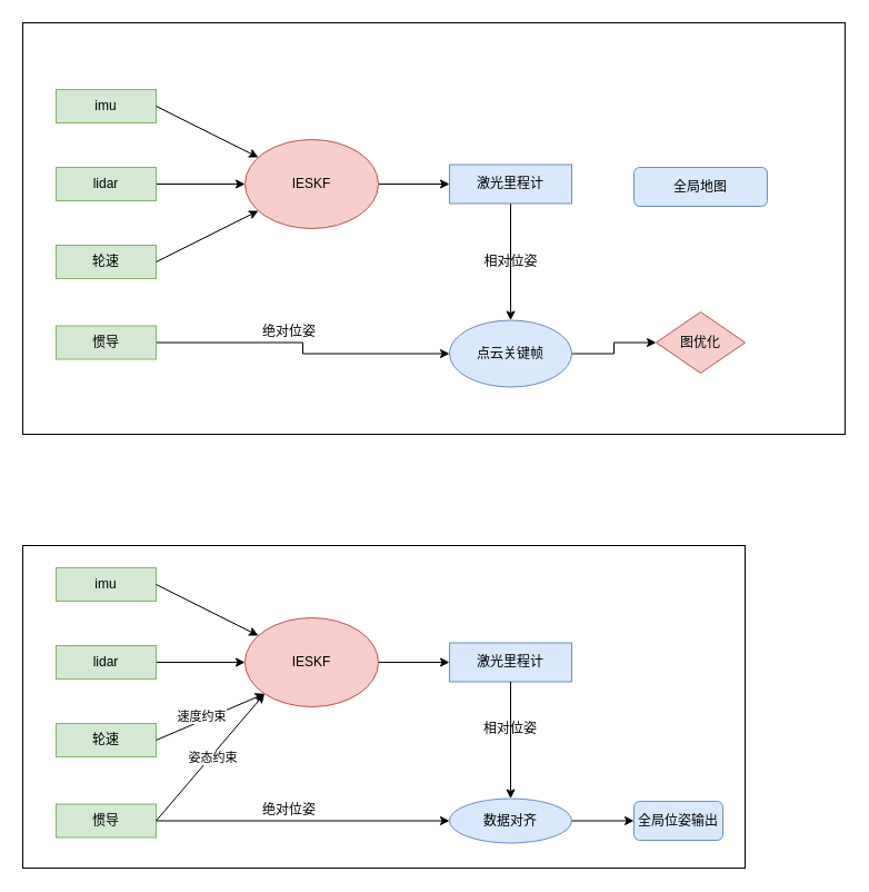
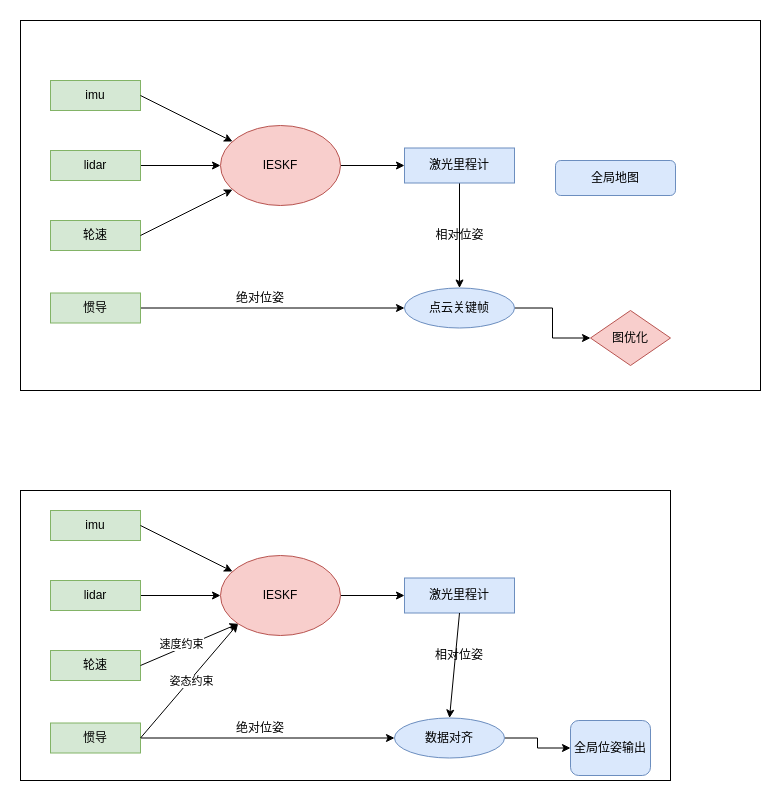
  <mxCell id="0" />
  <mxCell id="1" parent="0" />
  <mxCell id="2" value="" style="rounded=0;whiteSpace=wrap;html=1;" parent="1" vertex="1"><mxGeometry x="20" y="20" width="740" height="370" as="geometry" /></mxCell>
  <mxCell id="3" value="imu" style="rounded=0;whiteSpace=wrap;html=1;fillColor=#d5e8d4;strokeColor=#82b366;" parent="1" vertex="1"><mxGeometry x="50" y="80" width="90" height="30" as="geometry" /></mxCell>
  <mxCell id="4" style="edgeStyle=orthogonalEdgeStyle;rounded=0;orthogonalLoop=1;jettySize=auto;html=1;entryX=0;entryY=0.5;entryDx=0;entryDy=0;" parent="1" source="5" target="10" edge="1"><mxGeometry relative="1" as="geometry" /></mxCell>
  <mxCell id="5" value="lidar" style="rounded=0;whiteSpace=wrap;html=1;fillColor=#d5e8d4;strokeColor=#82b366;" parent="1" vertex="1"><mxGeometry x="50" y="150" width="90" height="30" as="geometry" /></mxCell>
  <mxCell id="6" value="轮速" style="rounded=0;whiteSpace=wrap;html=1;fillColor=#d5e8d4;strokeColor=#82b366;" parent="1" vertex="1"><mxGeometry x="50" y="220" width="90" height="30" as="geometry" /></mxCell>
  <mxCell id="7" style="edgeStyle=orthogonalEdgeStyle;rounded=0;orthogonalLoop=1;jettySize=auto;html=1;entryX=0;entryY=0.5;entryDx=0;entryDy=0;" parent="1" source="8" target="16" edge="1"><mxGeometry relative="1" as="geometry" /></mxCell>
  <mxCell id="8" value="惯导" style="rounded=0;whiteSpace=wrap;html=1;fillColor=#d5e8d4;strokeColor=#82b366;" parent="1" vertex="1"><mxGeometry x="50" y="292.5" width="90" height="30" as="geometry" /></mxCell>
  <mxCell id="9" style="edgeStyle=orthogonalEdgeStyle;rounded=0;orthogonalLoop=1;jettySize=auto;html=1;" parent="1" source="10" target="14" edge="1"><mxGeometry relative="1" as="geometry" /></mxCell>
  <mxCell id="10" value="IESKF" style="ellipse;whiteSpace=wrap;html=1;fillColor=#f8cecc;strokeColor=#b85450;" parent="1" vertex="1"><mxGeometry x="220" y="125" width="120" height="80" as="geometry" /></mxCell>
  <mxCell id="11" value="" style="endArrow=classic;html=1;rounded=0;exitX=1;exitY=0.5;exitDx=0;exitDy=0;" parent="1" source="3" target="10" edge="1"><mxGeometry width="50" height="50" relative="1" as="geometry"><mxPoint x="380" y="300" as="sourcePoint" /><mxPoint x="430" y="250" as="targetPoint" /></mxGeometry></mxCell>
  <mxCell id="12" value="" style="endArrow=classic;html=1;rounded=0;exitX=1;exitY=0.5;exitDx=0;exitDy=0;" parent="1" source="6" target="10" edge="1"><mxGeometry width="50" height="50" relative="1" as="geometry"><mxPoint x="380" y="300" as="sourcePoint" /><mxPoint x="430" y="250" as="targetPoint" /></mxGeometry></mxCell>
  <mxCell id="13" style="edgeStyle=orthogonalEdgeStyle;rounded=0;orthogonalLoop=1;jettySize=auto;html=1;entryX=0.5;entryY=0;entryDx=0;entryDy=0;" parent="1" source="14" target="16" edge="1"><mxGeometry relative="1" as="geometry" /></mxCell>
  <mxCell id="14" value="激光里程计" style="rounded=0;whiteSpace=wrap;html=1;fillColor=#dae8fc;strokeColor=#6c8ebf;" parent="1" vertex="1"><mxGeometry x="404" y="147.5" width="110" height="35" as="geometry" /></mxCell>
  <mxCell id="15" style="edgeStyle=orthogonalEdgeStyle;rounded=0;orthogonalLoop=1;jettySize=auto;html=1;entryX=0;entryY=0.5;entryDx=0;entryDy=0;" parent="1" source="16" target="19" edge="1"><mxGeometry relative="1" as="geometry" /></mxCell>
- <mxCell id="16" value="点云关键帧" style="ellipse;whiteSpace=wrap;html=1;fillColor=#dae8fc;strokeColor=#6c8ebf;" parent="1" vertex="1"><mxGeometry x="404" y="287.5" width="110" height="60" as="geometry" /></mxCell>
+ <mxCell id="16" value="点云关键帧" style="ellipse;whiteSpace=wrap;html=1;fillColor=#dae8fc;strokeColor=#6c8ebf;" parent="1" vertex="1"><mxGeometry x="404" y="287.5" width="110" height="40" as="geometry" /></mxCell>
  <mxCell id="17" value="绝对位姿" style="text;html=1;align=center;verticalAlign=middle;whiteSpace=wrap;rounded=0;" parent="1" vertex="1"><mxGeometry x="230" y="282.5" width="60" height="30" as="geometry" /></mxCell>
  <mxCell id="18" value="相对位姿" style="text;html=1;align=center;verticalAlign=middle;resizable=0;points=[];autosize=1;strokeColor=none;fillColor=none;" parent="1" vertex="1"><mxGeometry x="424" y="220" width="70" height="30" as="geometry" /></mxCell>
- <mxCell id="19" value="图优化" style="rhombus;whiteSpace=wrap;html=1;fillColor=#f8cecc;strokeColor=#b85450;" parent="1" vertex="1"><mxGeometry x="590" y="280" width="80" height="55" as="geometry" /></mxCell>
- <mxCell id="20" value="全局地图" style="rounded=1;whiteSpace=wrap;html=1;fillColor=#dae8fc;strokeColor=#6c8ebf;" parent="1" vertex="1"><mxGeometry x="570" y="150" width="120" height="35" as="geometry" /></mxCell>
+ <mxCell id="19" value="图优化" style="rhombus;whiteSpace=wrap;html=1;fillColor=#f8cecc;strokeColor=#b85450;" parent="1" vertex="1"><mxGeometry x="590" y="310" width="80" height="55" as="geometry" /></mxCell>
+ <mxCell id="20" value="全局地图" style="rounded=1;whiteSpace=wrap;html=1;fillColor=#dae8fc;strokeColor=#6c8ebf;" parent="1" vertex="1"><mxGeometry x="555" y="160" width="120" height="35" as="geometry" /></mxCell>
  <mxCell id="21" value="" style="rounded=0;whiteSpace=wrap;html=1;" vertex="1" parent="1"><mxGeometry x="20" y="490" width="650" height="290" as="geometry" /></mxCell>
  <mxCell id="22" value="imu" style="rounded=0;whiteSpace=wrap;html=1;fillColor=#d5e8d4;strokeColor=#82b366;" vertex="1" parent="1"><mxGeometry x="50" y="510" width="90" height="30" as="geometry" /></mxCell>
  <mxCell id="23" style="edgeStyle=orthogonalEdgeStyle;rounded=0;orthogonalLoop=1;jettySize=auto;html=1;entryX=0;entryY=0.5;entryDx=0;entryDy=0;" edge="1" parent="1" source="24" target="29"><mxGeometry relative="1" as="geometry" /></mxCell>
  <mxCell id="24" value="lidar" style="rounded=0;whiteSpace=wrap;html=1;fillColor=#d5e8d4;strokeColor=#82b366;" vertex="1" parent="1"><mxGeometry x="50" y="580" width="90" height="30" as="geometry" /></mxCell>
  <mxCell id="25" value="轮速" style="rounded=0;whiteSpace=wrap;html=1;fillColor=#d5e8d4;strokeColor=#82b366;" vertex="1" parent="1"><mxGeometry x="50" y="650" width="90" height="30" as="geometry" /></mxCell>
  <mxCell id="26" style="edgeStyle=orthogonalEdgeStyle;rounded=0;orthogonalLoop=1;jettySize=auto;html=1;entryX=0;entryY=0.5;entryDx=0;entryDy=0;" edge="1" parent="1" source="27" target="35"><mxGeometry relative="1" as="geometry" /></mxCell>
  <mxCell id="27" value="惯导" style="rounded=0;whiteSpace=wrap;html=1;fillColor=#d5e8d4;strokeColor=#82b366;" vertex="1" parent="1"><mxGeometry x="50" y="722.5" width="90" height="30" as="geometry" /></mxCell>
  <mxCell id="28" style="edgeStyle=orthogonalEdgeStyle;rounded=0;orthogonalLoop=1;jettySize=auto;html=1;" edge="1" parent="1" source="29" target="33"><mxGeometry relative="1" as="geometry" /></mxCell>
  <mxCell id="29" value="IESKF" style="ellipse;whiteSpace=wrap;html=1;fillColor=#f8cecc;strokeColor=#b85450;" vertex="1" parent="1"><mxGeometry x="220" y="555" width="120" height="80" as="geometry" /></mxCell>
  <mxCell id="30" value="" style="endArrow=classic;html=1;rounded=0;exitX=1;exitY=0.5;exitDx=0;exitDy=0;" edge="1" parent="1" source="22" target="29"><mxGeometry width="50" height="50" relative="1" as="geometry"><mxPoint x="380" y="730" as="sourcePoint" /><mxPoint x="430" y="680" as="targetPoint" /></mxGeometry></mxCell>
  <mxCell id="31" value="" style="endArrow=classic;html=1;rounded=0;exitX=1;exitY=0.5;exitDx=0;exitDy=0;entryX=0;entryY=1;entryDx=0;entryDy=0;" edge="1" parent="1" source="25" target="29"><mxGeometry width="50" height="50" relative="1" as="geometry"><mxPoint x="380" y="730" as="sourcePoint" /><mxPoint x="430" y="680" as="targetPoint" /></mxGeometry></mxCell>
  <mxCell id="32" value="速度约束" style="edgeLabel;html=1;align=center;verticalAlign=middle;resizable=0;points=[];" vertex="1" connectable="0" parent="31"><mxGeometry x="-0.139" y="4" relative="1" as="geometry"><mxPoint as="offset" /></mxGeometry></mxCell>
  <mxCell id="33" value="激光里程计" style="rounded=0;whiteSpace=wrap;html=1;fillColor=#dae8fc;strokeColor=#6c8ebf;" vertex="1" parent="1"><mxGeometry x="404" y="577.5" width="110" height="35" as="geometry" /></mxCell>
  <mxCell id="34" style="edgeStyle=orthogonalEdgeStyle;rounded=0;orthogonalLoop=1;jettySize=auto;html=1;" edge="1" parent="1" source="35" target="37"><mxGeometry relative="1" as="geometry"><mxPoint x="590" y="737.5" as="targetPoint" /></mxGeometry></mxCell>
- <mxCell id="35" value="数据对齐" style="ellipse;whiteSpace=wrap;html=1;fillColor=#dae8fc;strokeColor=#6c8ebf;" vertex="1" parent="1"><mxGeometry x="404" y="717.5" width="110" height="40" as="geometry" /></mxCell>
+ <mxCell id="35" value="数据对齐" style="ellipse;whiteSpace=wrap;html=1;fillColor=#dae8fc;strokeColor=#6c8ebf;" vertex="1" parent="1"><mxGeometry x="394" y="717.5" width="110" height="40" as="geometry" /></mxCell>
  <mxCell id="36" value="绝对位姿" style="text;html=1;align=center;verticalAlign=middle;whiteSpace=wrap;rounded=0;" vertex="1" parent="1"><mxGeometry x="230" y="712.5" width="60" height="30" as="geometry" /></mxCell>
- <mxCell id="37" value="全局位姿输出" style="rounded=1;whiteSpace=wrap;html=1;fillColor=#dae8fc;strokeColor=#6c8ebf;" vertex="1" parent="1"><mxGeometry x="570" y="720" width="80" height="35" as="geometry" /></mxCell>
+ <mxCell id="37" value="全局位姿输出" style="rounded=1;whiteSpace=wrap;html=1;fillColor=#dae8fc;strokeColor=#6c8ebf;" vertex="1" parent="1"><mxGeometry x="570" y="720" width="80" height="55" as="geometry" /></mxCell>
  <mxCell id="38" value="" style="endArrow=classic;html=1;rounded=0;exitX=1;exitY=0.5;exitDx=0;exitDy=0;entryX=0;entryY=1;entryDx=0;entryDy=0;" edge="1" parent="1" source="27" target="29"><mxGeometry width="50" height="50" relative="1" as="geometry"><mxPoint x="350" y="690" as="sourcePoint" /><mxPoint x="400" y="640" as="targetPoint" /></mxGeometry></mxCell>
  <mxCell id="39" value="姿态约束" style="edgeLabel;html=1;align=center;verticalAlign=middle;resizable=0;points=[];" vertex="1" connectable="0" parent="38"><mxGeometry x="0.017" y="-1" relative="1" as="geometry"><mxPoint as="offset" /></mxGeometry></mxCell>
  <mxCell id="40" value="" style="endArrow=classic;html=1;rounded=0;exitX=0.5;exitY=1;exitDx=0;exitDy=0;entryX=0.5;entryY=0;entryDx=0;entryDy=0;" edge="1" parent="1" source="33" target="35"><mxGeometry width="50" height="50" relative="1" as="geometry"><mxPoint x="350" y="690" as="sourcePoint" /><mxPoint x="400" y="640" as="targetPoint" /></mxGeometry></mxCell>
  <mxCell id="41" value="相对位姿" style="text;html=1;align=center;verticalAlign=middle;whiteSpace=wrap;rounded=0;" vertex="1" parent="1"><mxGeometry x="429" y="640" width="60" height="30" as="geometry" /></mxCell>
